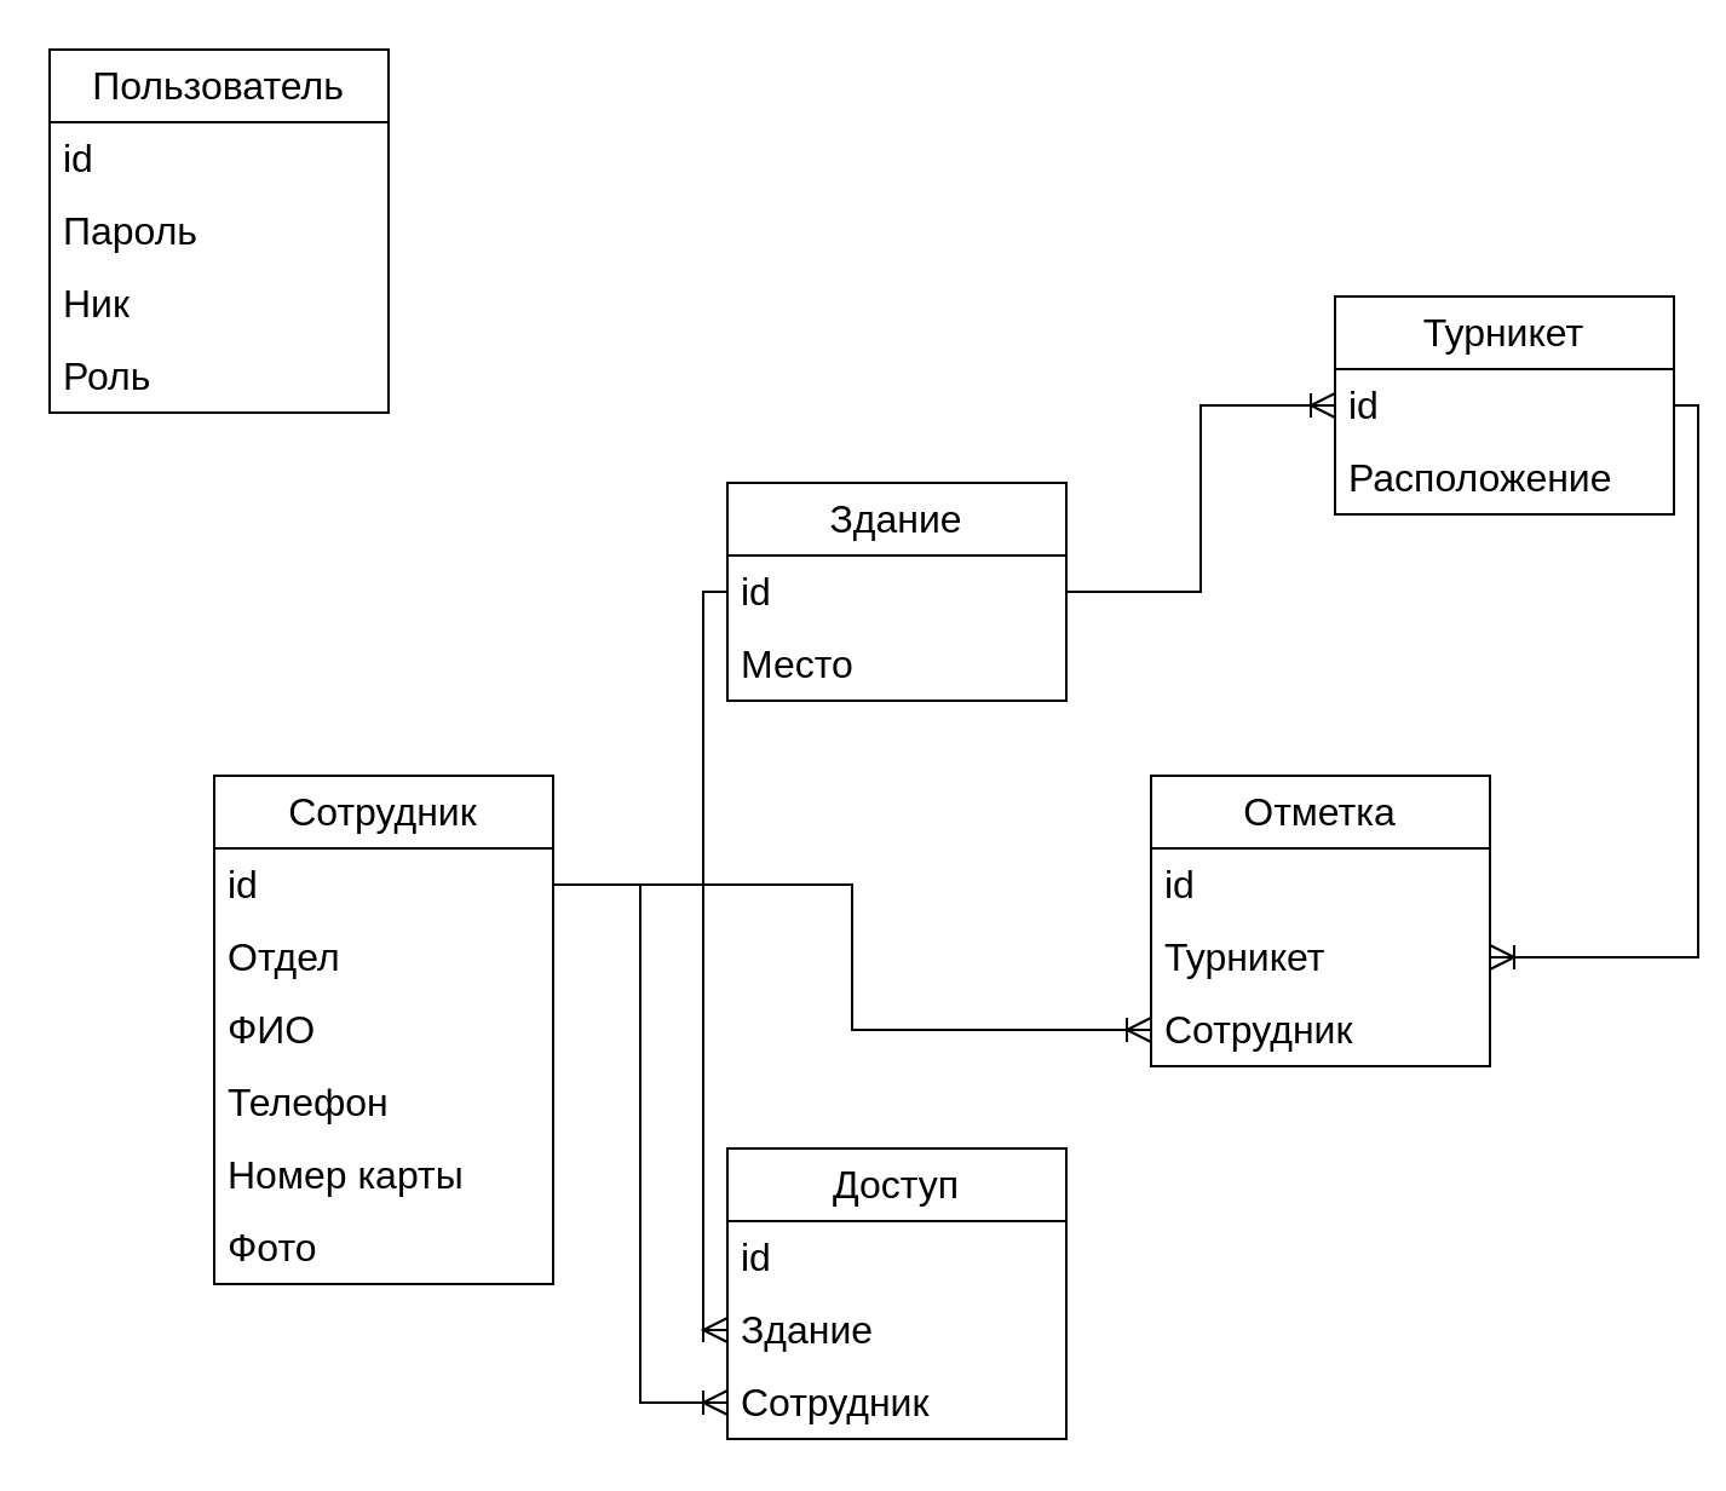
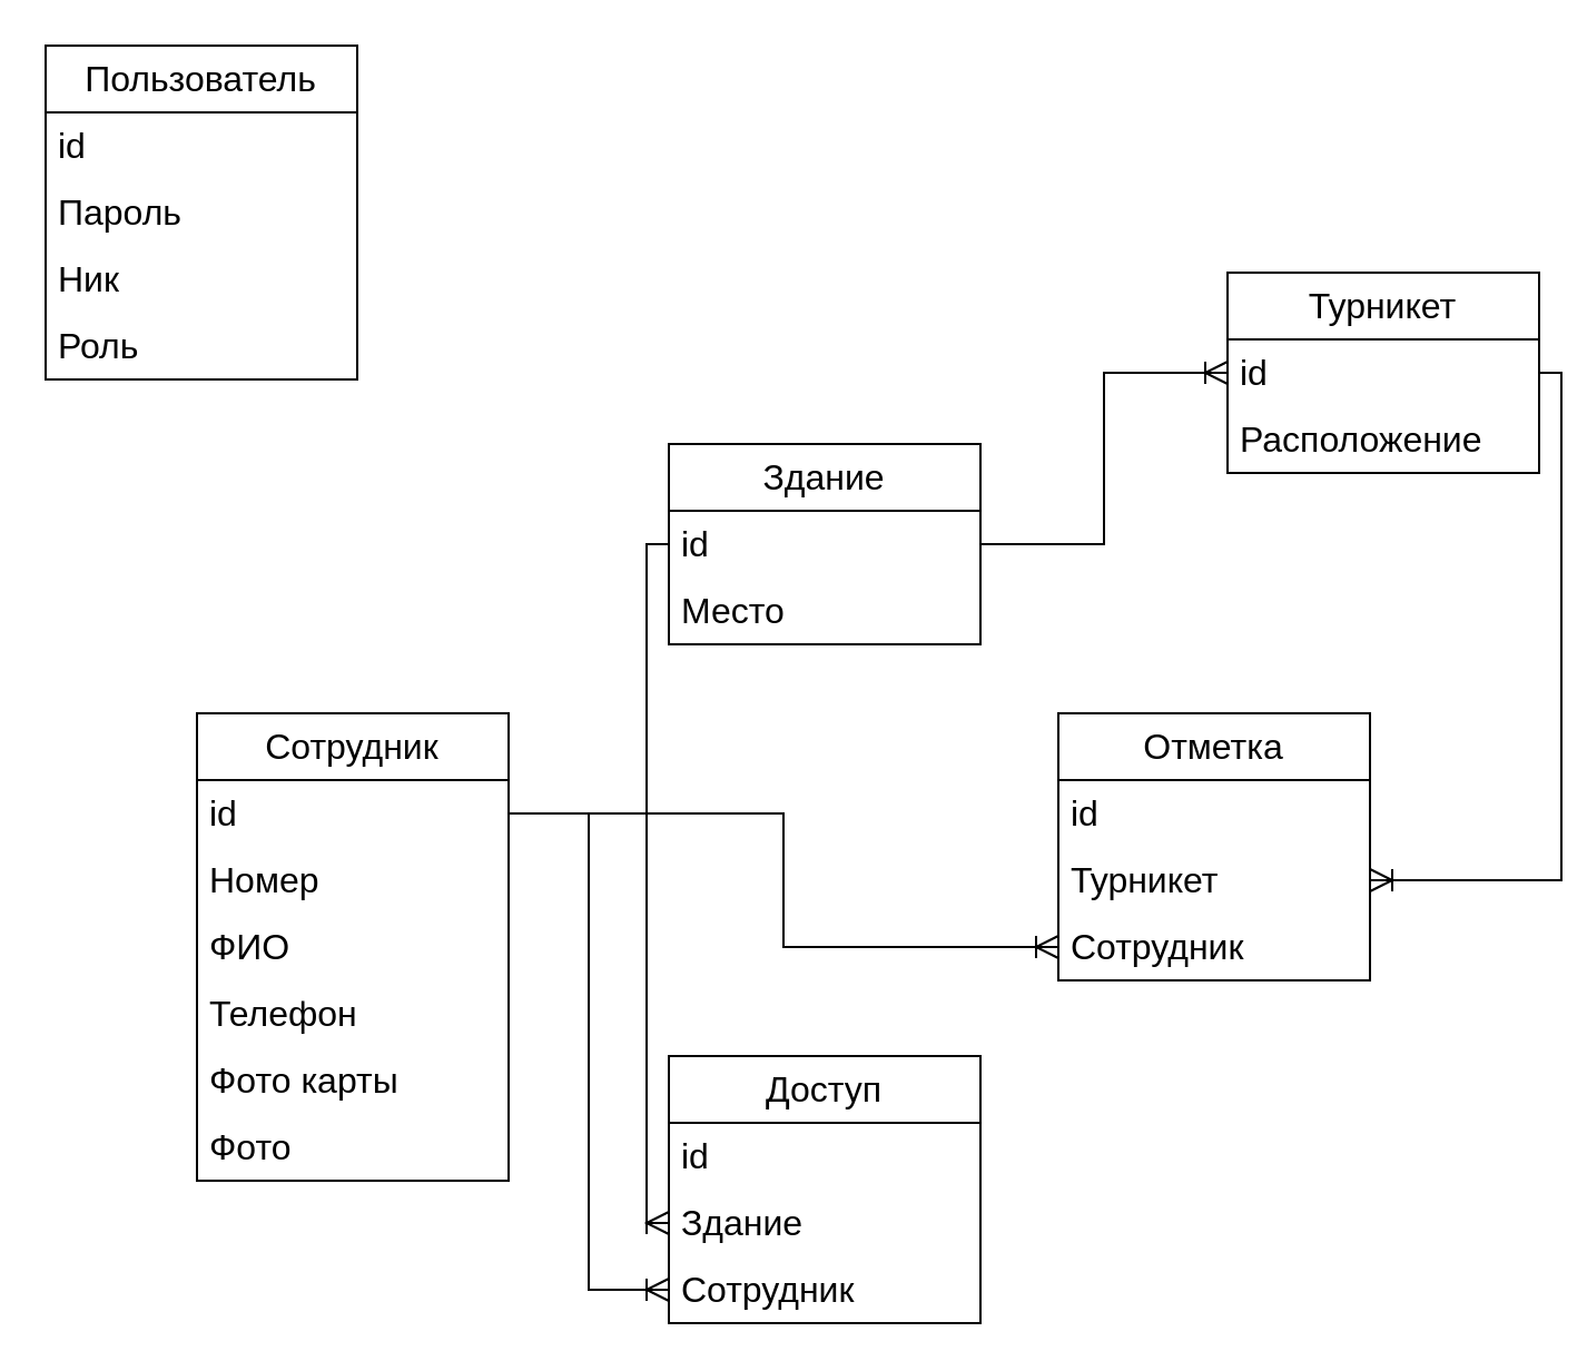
  <mxCell id="0" />
  <mxCell id="1" parent="0" />
  <mxCell id="2" value="Пользователь" style="swimlane;fontStyle=0;childLayout=stackLayout;horizontal=1;startSize=30;horizontalStack=0;resizeParent=1;resizeParentMax=0;resizeLast=0;collapsible=1;marginBottom=0;whiteSpace=wrap;html=1;fontSize=16;" parent="1" vertex="1"><mxGeometry x="20" y="20" width="140" height="150" as="geometry" /></mxCell>
  <mxCell id="3" value="id" style="text;strokeColor=none;fillColor=none;align=left;verticalAlign=middle;spacingLeft=4;spacingRight=4;overflow=hidden;points=[[0,0.5],[1,0.5]];portConstraint=eastwest;rotatable=0;whiteSpace=wrap;html=1;fontSize=16;" parent="2" vertex="1"><mxGeometry y="30" width="140" height="30" as="geometry" /></mxCell>
  <mxCell id="4" value="Пароль" style="text;strokeColor=none;fillColor=none;align=left;verticalAlign=middle;spacingLeft=4;spacingRight=4;overflow=hidden;points=[[0,0.5],[1,0.5]];portConstraint=eastwest;rotatable=0;whiteSpace=wrap;html=1;fontSize=16;" parent="2" vertex="1"><mxGeometry y="60" width="140" height="30" as="geometry" /></mxCell>
  <mxCell id="5" value="Ник" style="text;strokeColor=none;fillColor=none;align=left;verticalAlign=middle;spacingLeft=4;spacingRight=4;overflow=hidden;points=[[0,0.5],[1,0.5]];portConstraint=eastwest;rotatable=0;whiteSpace=wrap;html=1;fontSize=16;" parent="2" vertex="1"><mxGeometry y="90" width="140" height="30" as="geometry" /></mxCell>
  <mxCell id="6" value="Роль" style="text;strokeColor=none;fillColor=none;align=left;verticalAlign=middle;spacingLeft=4;spacingRight=4;overflow=hidden;points=[[0,0.5],[1,0.5]];portConstraint=eastwest;rotatable=0;whiteSpace=wrap;html=1;fontSize=16;" parent="2" vertex="1"><mxGeometry y="120" width="140" height="30" as="geometry" /></mxCell>
  <mxCell id="7" value="Сотрудник" style="swimlane;fontStyle=0;childLayout=stackLayout;horizontal=1;startSize=30;horizontalStack=0;resizeParent=1;resizeParentMax=0;resizeLast=0;collapsible=1;marginBottom=0;whiteSpace=wrap;html=1;fontSize=16;" parent="1" vertex="1"><mxGeometry x="88" y="320" width="140" height="210" as="geometry" /></mxCell>
  <mxCell id="8" value="id" style="text;strokeColor=none;fillColor=none;align=left;verticalAlign=middle;spacingLeft=4;spacingRight=4;overflow=hidden;points=[[0,0.5],[1,0.5]];portConstraint=eastwest;rotatable=0;whiteSpace=wrap;html=1;fontSize=16;" parent="7" vertex="1"><mxGeometry y="30" width="140" height="30" as="geometry" /></mxCell>
- <mxCell id="9" value="Отдел" style="text;strokeColor=none;fillColor=none;align=left;verticalAlign=middle;spacingLeft=4;spacingRight=4;overflow=hidden;points=[[0,0.5],[1,0.5]];portConstraint=eastwest;rotatable=0;whiteSpace=wrap;html=1;fontSize=16;" parent="7" vertex="1"><mxGeometry y="60" width="140" height="30" as="geometry" /></mxCell>
+ <mxCell id="9" value="Номер" style="text;strokeColor=none;fillColor=none;align=left;verticalAlign=middle;spacingLeft=4;spacingRight=4;overflow=hidden;points=[[0,0.5],[1,0.5]];portConstraint=eastwest;rotatable=0;whiteSpace=wrap;html=1;fontSize=16;" parent="7" vertex="1"><mxGeometry y="60" width="140" height="30" as="geometry" /></mxCell>
  <mxCell id="10" value="ФИО" style="text;strokeColor=none;fillColor=none;align=left;verticalAlign=middle;spacingLeft=4;spacingRight=4;overflow=hidden;points=[[0,0.5],[1,0.5]];portConstraint=eastwest;rotatable=0;whiteSpace=wrap;html=1;fontSize=16;" parent="7" vertex="1"><mxGeometry y="90" width="140" height="30" as="geometry" /></mxCell>
  <mxCell id="11" value="Телефон" style="text;strokeColor=none;fillColor=none;align=left;verticalAlign=middle;spacingLeft=4;spacingRight=4;overflow=hidden;points=[[0,0.5],[1,0.5]];portConstraint=eastwest;rotatable=0;whiteSpace=wrap;html=1;fontSize=16;" parent="7" vertex="1"><mxGeometry y="120" width="140" height="30" as="geometry" /></mxCell>
- <mxCell id="12" value="Номер карты" style="text;strokeColor=none;fillColor=none;align=left;verticalAlign=middle;spacingLeft=4;spacingRight=4;overflow=hidden;points=[[0,0.5],[1,0.5]];portConstraint=eastwest;rotatable=0;whiteSpace=wrap;html=1;fontSize=16;" parent="7" vertex="1"><mxGeometry y="150" width="140" height="30" as="geometry" /></mxCell>
+ <mxCell id="12" value="Фото карты" style="text;strokeColor=none;fillColor=none;align=left;verticalAlign=middle;spacingLeft=4;spacingRight=4;overflow=hidden;points=[[0,0.5],[1,0.5]];portConstraint=eastwest;rotatable=0;whiteSpace=wrap;html=1;fontSize=16;" parent="7" vertex="1"><mxGeometry y="150" width="140" height="30" as="geometry" /></mxCell>
  <mxCell id="13" value="Фото" style="text;strokeColor=none;fillColor=none;align=left;verticalAlign=middle;spacingLeft=4;spacingRight=4;overflow=hidden;points=[[0,0.5],[1,0.5]];portConstraint=eastwest;rotatable=0;whiteSpace=wrap;html=1;fontSize=16;" parent="7" vertex="1"><mxGeometry y="180" width="140" height="30" as="geometry" /></mxCell>
  <mxCell id="14" value="Турникет" style="swimlane;fontStyle=0;childLayout=stackLayout;horizontal=1;startSize=30;horizontalStack=0;resizeParent=1;resizeParentMax=0;resizeLast=0;collapsible=1;marginBottom=0;whiteSpace=wrap;html=1;fontSize=16;" parent="1" vertex="1"><mxGeometry x="551" y="122" width="140" height="90" as="geometry" /></mxCell>
  <mxCell id="15" value="id" style="text;strokeColor=none;fillColor=none;align=left;verticalAlign=middle;spacingLeft=4;spacingRight=4;overflow=hidden;points=[[0,0.5],[1,0.5]];portConstraint=eastwest;rotatable=0;whiteSpace=wrap;html=1;fontSize=16;" parent="14" vertex="1"><mxGeometry y="30" width="140" height="30" as="geometry" /></mxCell>
  <mxCell id="16" value="Расположение" style="text;strokeColor=none;fillColor=none;align=left;verticalAlign=middle;spacingLeft=4;spacingRight=4;overflow=hidden;points=[[0,0.5],[1,0.5]];portConstraint=eastwest;rotatable=0;whiteSpace=wrap;html=1;fontSize=16;" parent="14" vertex="1"><mxGeometry y="60" width="140" height="30" as="geometry" /></mxCell>
  <mxCell id="17" value="Доступ" style="swimlane;fontStyle=0;childLayout=stackLayout;horizontal=1;startSize=30;horizontalStack=0;resizeParent=1;resizeParentMax=0;resizeLast=0;collapsible=1;marginBottom=0;whiteSpace=wrap;html=1;fontSize=16;" parent="1" vertex="1"><mxGeometry x="300" y="474" width="140" height="120" as="geometry" /></mxCell>
  <mxCell id="18" value="id" style="text;strokeColor=none;fillColor=none;align=left;verticalAlign=middle;spacingLeft=4;spacingRight=4;overflow=hidden;points=[[0,0.5],[1,0.5]];portConstraint=eastwest;rotatable=0;whiteSpace=wrap;html=1;fontSize=16;" parent="17" vertex="1"><mxGeometry y="30" width="140" height="30" as="geometry" /></mxCell>
  <mxCell id="19" value="Здание" style="text;strokeColor=none;fillColor=none;align=left;verticalAlign=middle;spacingLeft=4;spacingRight=4;overflow=hidden;points=[[0,0.5],[1,0.5]];portConstraint=eastwest;rotatable=0;whiteSpace=wrap;html=1;fontSize=16;" parent="17" vertex="1"><mxGeometry y="60" width="140" height="30" as="geometry" /></mxCell>
  <mxCell id="20" value="Сотрудник" style="text;strokeColor=none;fillColor=none;align=left;verticalAlign=middle;spacingLeft=4;spacingRight=4;overflow=hidden;points=[[0,0.5],[1,0.5]];portConstraint=eastwest;rotatable=0;whiteSpace=wrap;html=1;fontSize=16;" parent="17" vertex="1"><mxGeometry y="90" width="140" height="30" as="geometry" /></mxCell>
  <mxCell id="21" value="Отметка" style="swimlane;fontStyle=0;childLayout=stackLayout;horizontal=1;startSize=30;horizontalStack=0;resizeParent=1;resizeParentMax=0;resizeLast=0;collapsible=1;marginBottom=0;whiteSpace=wrap;html=1;fontSize=16;" parent="1" vertex="1"><mxGeometry x="475" y="320" width="140" height="120" as="geometry" /></mxCell>
  <mxCell id="22" value="id" style="text;strokeColor=none;fillColor=none;align=left;verticalAlign=middle;spacingLeft=4;spacingRight=4;overflow=hidden;points=[[0,0.5],[1,0.5]];portConstraint=eastwest;rotatable=0;whiteSpace=wrap;html=1;fontSize=16;" parent="21" vertex="1"><mxGeometry y="30" width="140" height="30" as="geometry" /></mxCell>
  <mxCell id="23" value="Турникет" style="text;strokeColor=none;fillColor=none;align=left;verticalAlign=middle;spacingLeft=4;spacingRight=4;overflow=hidden;points=[[0,0.5],[1,0.5]];portConstraint=eastwest;rotatable=0;whiteSpace=wrap;html=1;fontSize=16;" parent="21" vertex="1"><mxGeometry y="60" width="140" height="30" as="geometry" /></mxCell>
  <mxCell id="24" value="Сотрудник" style="text;strokeColor=none;fillColor=none;align=left;verticalAlign=middle;spacingLeft=4;spacingRight=4;overflow=hidden;points=[[0,0.5],[1,0.5]];portConstraint=eastwest;rotatable=0;whiteSpace=wrap;html=1;fontSize=16;" parent="21" vertex="1"><mxGeometry y="90" width="140" height="30" as="geometry" /></mxCell>
  <mxCell id="25" value="" style="edgeStyle=orthogonalEdgeStyle;fontSize=12;html=1;endArrow=ERoneToMany;rounded=0;startSize=8;endSize=8;" parent="1" source="8" target="20" edge="1"><mxGeometry width="100" height="100" relative="1" as="geometry"><mxPoint x="612" y="358" as="sourcePoint" /><mxPoint x="712" y="258" as="targetPoint" /></mxGeometry></mxCell>
  <mxCell id="26" value="" style="edgeStyle=orthogonalEdgeStyle;fontSize=12;html=1;endArrow=ERoneToMany;rounded=0;startSize=8;endSize=8;entryX=0;entryY=0.5;entryDx=0;entryDy=0;" parent="1" source="29" target="19" edge="1"><mxGeometry width="100" height="100" relative="1" as="geometry"><mxPoint x="309" y="228" as="sourcePoint" /><mxPoint x="712" y="258" as="targetPoint" /></mxGeometry></mxCell>
  <mxCell id="27" value="" style="edgeStyle=orthogonalEdgeStyle;fontSize=12;html=1;endArrow=ERoneToMany;rounded=0;startSize=8;endSize=8;" parent="1" source="8" target="24" edge="1"><mxGeometry width="100" height="100" relative="1" as="geometry"><mxPoint x="721" y="256" as="sourcePoint" /><mxPoint x="821" y="156" as="targetPoint" /></mxGeometry></mxCell>
  <mxCell id="28" value="Здание" style="swimlane;fontStyle=0;childLayout=stackLayout;horizontal=1;startSize=30;horizontalStack=0;resizeParent=1;resizeParentMax=0;resizeLast=0;collapsible=1;marginBottom=0;whiteSpace=wrap;html=1;fontSize=16;" vertex="1" parent="1"><mxGeometry x="300" y="199" width="140" height="90" as="geometry" /></mxCell>
  <mxCell id="29" value="id" style="text;strokeColor=none;fillColor=none;align=left;verticalAlign=middle;spacingLeft=4;spacingRight=4;overflow=hidden;points=[[0,0.5],[1,0.5]];portConstraint=eastwest;rotatable=0;whiteSpace=wrap;html=1;fontSize=16;" vertex="1" parent="28"><mxGeometry y="30" width="140" height="30" as="geometry" /></mxCell>
  <mxCell id="30" value="Место" style="text;strokeColor=none;fillColor=none;align=left;verticalAlign=middle;spacingLeft=4;spacingRight=4;overflow=hidden;points=[[0,0.5],[1,0.5]];portConstraint=eastwest;rotatable=0;whiteSpace=wrap;html=1;fontSize=16;" vertex="1" parent="28"><mxGeometry y="60" width="140" height="30" as="geometry" /></mxCell>
  <mxCell id="31" value="" style="edgeStyle=orthogonalEdgeStyle;fontSize=12;html=1;endArrow=ERoneToMany;rounded=0;startSize=8;endSize=8;" edge="1" parent="1" source="29" target="15"><mxGeometry width="100" height="100" relative="1" as="geometry"><mxPoint x="494" y="79" as="sourcePoint" /><mxPoint x="494" y="408" as="targetPoint" /></mxGeometry></mxCell>
  <mxCell id="32" value="" style="edgeStyle=orthogonalEdgeStyle;fontSize=12;html=1;endArrow=ERoneToMany;rounded=0;startSize=8;endSize=8;entryX=1;entryY=0.5;entryDx=0;entryDy=0;exitX=1;exitY=0.5;exitDx=0;exitDy=0;" edge="1" parent="1" source="15" target="23"><mxGeometry width="100" height="100" relative="1" as="geometry"><mxPoint x="924" y="130" as="sourcePoint" /><mxPoint x="924" y="459" as="targetPoint" /></mxGeometry></mxCell>
